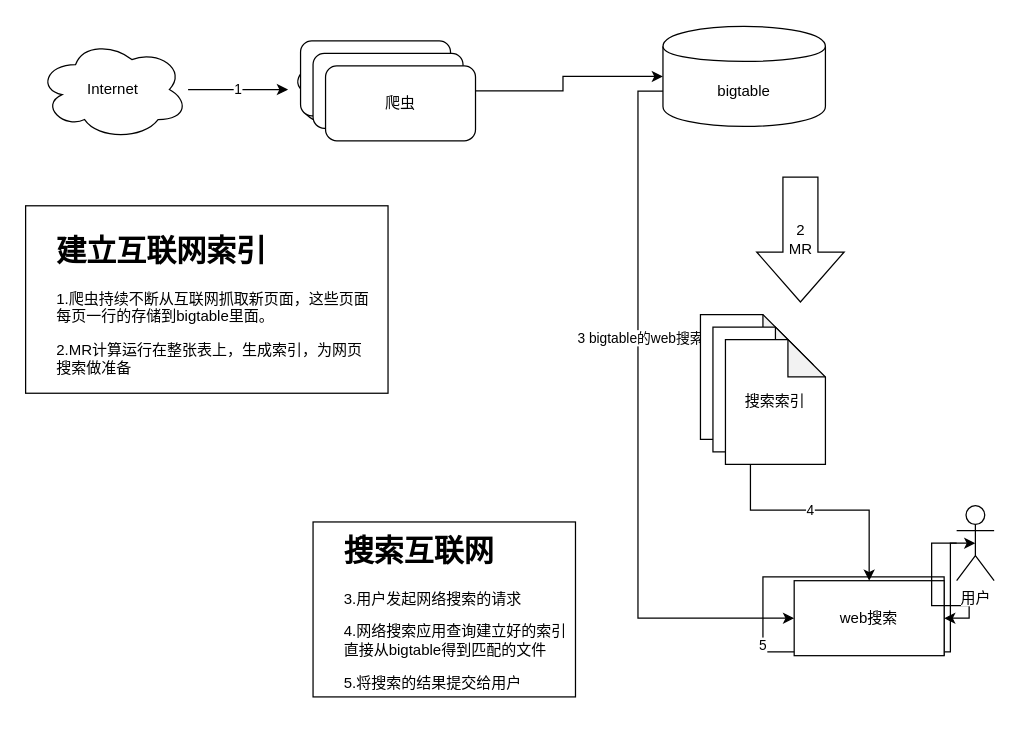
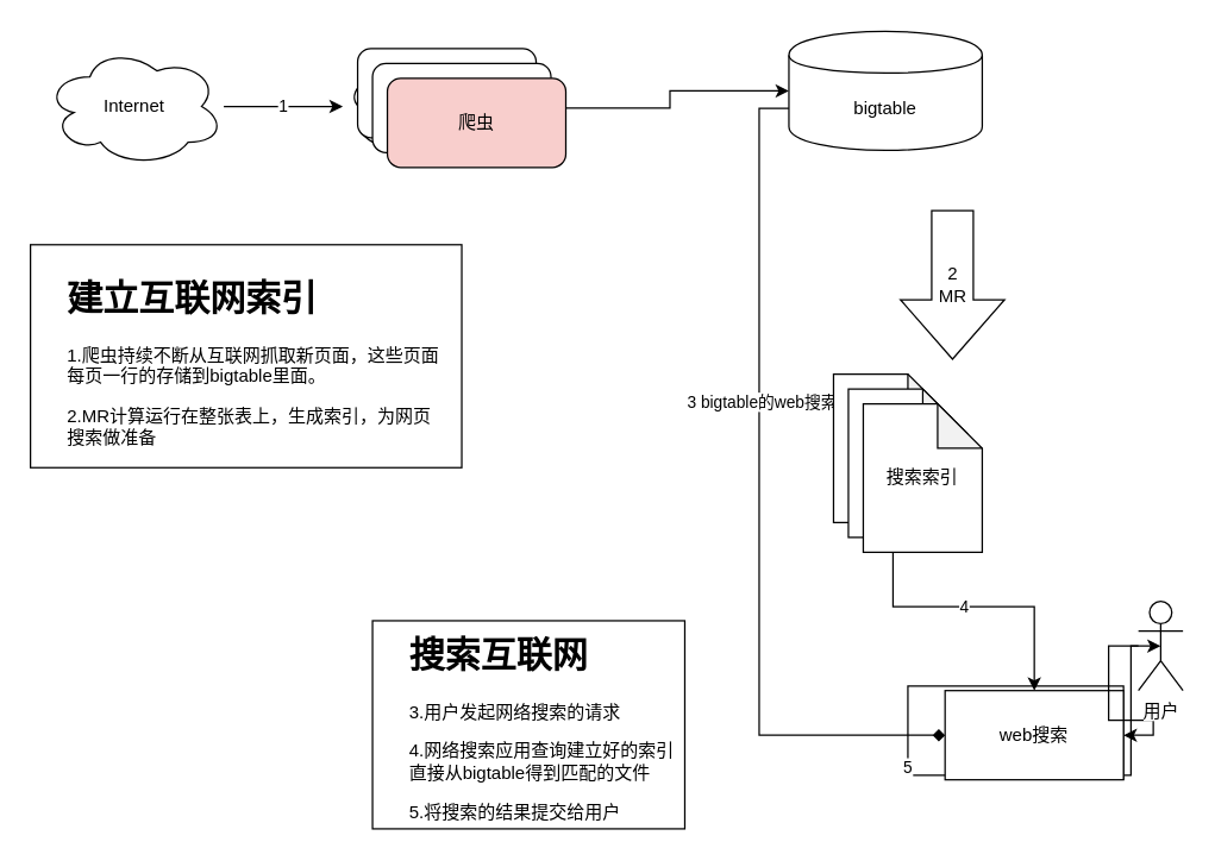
  <mxCell id="0" />
  <mxCell id="1" parent="0" />
  <mxCell id="2" value="" style="rounded=0;whiteSpace=wrap;html=1;" vertex="1" parent="1"><mxGeometry x="250" y="417" width="210" height="140" as="geometry" /></mxCell>
  <mxCell id="3" value="" style="rounded=0;whiteSpace=wrap;html=1;" vertex="1" parent="1"><mxGeometry x="20" y="164" width="290" height="150" as="geometry" /></mxCell>
  <mxCell id="4" value="1" style="edgeStyle=orthogonalEdgeStyle;rounded=0;orthogonalLoop=1;jettySize=auto;html=1;" edge="1" parent="1" source="5" target="6"><mxGeometry relative="1" as="geometry" /></mxCell>
  <mxCell id="5" value="&lt;font style=&quot;vertical-align: inherit&quot;&gt;&lt;font style=&quot;vertical-align: inherit&quot;&gt;Internet&lt;br&gt;&lt;/font&gt;&lt;/font&gt;" style="ellipse;shape=cloud;whiteSpace=wrap;html=1;" vertex="1" parent="1"><mxGeometry x="30" y="31" width="120" height="80" as="geometry" /></mxCell>
  <mxCell id="6" value="&lt;font style=&quot;vertical-align: inherit&quot;&gt;&lt;font style=&quot;vertical-align: inherit&quot;&gt;Internet&lt;br&gt;&lt;/font&gt;&lt;/font&gt;" style="ellipse;shape=cloud;whiteSpace=wrap;html=1;" vertex="1" parent="1"><mxGeometry x="230" y="31" width="120" height="80" as="geometry" /></mxCell>
  <mxCell id="7" value="" style="rounded=1;whiteSpace=wrap;html=1;" vertex="1" parent="1"><mxGeometry x="240" y="32" width="120" height="60" as="geometry" /></mxCell>
  <mxCell id="8" value="" style="edgeStyle=orthogonalEdgeStyle;rounded=0;orthogonalLoop=1;jettySize=auto;html=1;entryX=0;entryY=0.5;entryDx=0;entryDy=0;" edge="1" parent="1" source="9" target="13"><mxGeometry relative="1" as="geometry"><mxPoint x="450" y="71" as="targetPoint" /></mxGeometry></mxCell>
  <mxCell id="9" value="" style="rounded=1;whiteSpace=wrap;html=1;" vertex="1" parent="1"><mxGeometry x="250" y="42" width="120" height="60" as="geometry" /></mxCell>
- <mxCell id="10" value="爬虫" style="rounded=1;whiteSpace=wrap;html=1;" vertex="1" parent="1"><mxGeometry x="260" y="52" width="120" height="60" as="geometry" /></mxCell>
- <mxCell id="11" style="edgeStyle=orthogonalEdgeStyle;rounded=0;orthogonalLoop=1;jettySize=auto;html=1;entryX=0;entryY=0.5;entryDx=0;entryDy=0;exitX=0;exitY=0.646;exitDx=0;exitDy=0;exitPerimeter=0;" edge="1" parent="1" source="13" target="15"><mxGeometry relative="1" as="geometry" /></mxCell>
+ <mxCell id="10" value="爬虫" style="rounded=1;whiteSpace=wrap;html=1;fillColor=#f8cecc;" vertex="1" parent="1"><mxGeometry x="260" y="52" width="120" height="60" as="geometry" /></mxCell>
+ <mxCell id="11" style="edgeStyle=orthogonalEdgeStyle;rounded=0;orthogonalLoop=1;jettySize=auto;html=1;entryX=0;entryY=0.5;entryDx=0;entryDy=0;exitX=0;exitY=0.646;exitDx=0;exitDy=0;exitPerimeter=0;endArrow=diamond;" edge="1" parent="1" source="13" target="15"><mxGeometry relative="1" as="geometry" /></mxCell>
  <mxCell id="12" value="3 bigtable的web搜索" style="edgeLabel;html=1;align=center;verticalAlign=middle;resizable=0;points=[];" vertex="1" connectable="0" parent="11"><mxGeometry x="-0.234" y="1" relative="1" as="geometry"><mxPoint as="offset" /></mxGeometry></mxCell>
  <mxCell id="13" value="bigtable" style="shape=cylinder;whiteSpace=wrap;html=1;boundedLbl=1;backgroundOutline=1;" vertex="1" parent="1"><mxGeometry x="530" y="20.5" width="130" height="80" as="geometry" /></mxCell>
  <mxCell id="14" value="5" style="edgeStyle=orthogonalEdgeStyle;rounded=0;orthogonalLoop=1;jettySize=auto;html=1;exitX=1;exitY=1;exitDx=0;exitDy=0;entryX=0.5;entryY=0.5;entryDx=0;entryDy=0;entryPerimeter=0;" edge="1" parent="1" source="15" target="17"><mxGeometry relative="1" as="geometry"><mxPoint x="740" y="531" as="targetPoint" /><Array as="points"><mxPoint x="660" y="461" /><mxPoint x="610" y="461" /><mxPoint x="610" y="521" /><mxPoint x="760" y="521" /><mxPoint x="760" y="464" /></Array></mxGeometry></mxCell>
  <mxCell id="15" value="web搜索" style="rounded=0;whiteSpace=wrap;html=1;" vertex="1" parent="1"><mxGeometry x="635" y="464" width="120" height="60" as="geometry" /></mxCell>
  <mxCell id="16" value="" style="edgeStyle=orthogonalEdgeStyle;rounded=0;orthogonalLoop=1;jettySize=auto;html=1;" edge="1" parent="1" source="17" target="15"><mxGeometry relative="1" as="geometry"><mxPoint x="690" y="341" as="targetPoint" /></mxGeometry></mxCell>
  <mxCell id="17" value="用户" style="shape=umlActor;verticalLabelPosition=bottom;labelBackgroundColor=#ffffff;verticalAlign=top;html=1;outlineConnect=0;" vertex="1" parent="1"><mxGeometry x="765" y="404" width="30" height="60" as="geometry" /></mxCell>
  <mxCell id="18" value="4" style="edgeStyle=orthogonalEdgeStyle;rounded=0;orthogonalLoop=1;jettySize=auto;html=1;entryX=0.5;entryY=0;entryDx=0;entryDy=0;" edge="1" parent="1" source="19" target="15"><mxGeometry relative="1" as="geometry" /></mxCell>
  <mxCell id="19" value="搜索索引" style="shape=note;whiteSpace=wrap;html=1;backgroundOutline=1;darkOpacity=0.05;" vertex="1" parent="1"><mxGeometry x="560" y="251" width="80" height="100" as="geometry" /></mxCell>
  <mxCell id="20" value="2&lt;br&gt;MR" style="html=1;shadow=0;dashed=0;align=center;verticalAlign=middle;shape=mxgraph.arrows2.arrow;dy=0.6;dx=40;direction=south;notch=0;" vertex="1" parent="1"><mxGeometry x="605" y="141" width="70" height="100" as="geometry" /></mxCell>
  <mxCell id="21" value="搜索索引" style="shape=note;whiteSpace=wrap;html=1;backgroundOutline=1;darkOpacity=0.05;" vertex="1" parent="1"><mxGeometry x="570" y="261" width="80" height="100" as="geometry" /></mxCell>
  <mxCell id="22" value="搜索索引" style="shape=note;whiteSpace=wrap;html=1;backgroundOutline=1;darkOpacity=0.05;" vertex="1" parent="1"><mxGeometry x="580" y="271" width="80" height="100" as="geometry" /></mxCell>
  <mxCell id="23" value="&lt;h1&gt;建立互联网索引&lt;/h1&gt;&lt;p&gt;1.爬虫持续不断从互联网抓取新页面，这些页面每页一行的存储到bigtable里面。&lt;/p&gt;&lt;p&gt;2.MR计算运行在整张表上，生成索引，为网页搜索做准备&lt;/p&gt;" style="text;html=1;strokeColor=none;fillColor=none;spacing=5;spacingTop=-20;whiteSpace=wrap;overflow=hidden;rounded=0;" vertex="1" parent="1"><mxGeometry x="40" y="181" width="260" height="130" as="geometry" /></mxCell>
  <mxCell id="24" value="&lt;h1&gt;搜索互联网&lt;/h1&gt;&lt;p&gt;3.用户发起网络搜索的请求&lt;/p&gt;&lt;p&gt;4.网络搜索应用查询建立好的索引直接从bigtable得到匹配的文件&lt;/p&gt;&lt;p&gt;5.将搜索的结果提交给用户&lt;/p&gt;" style="text;html=1;strokeColor=none;fillColor=none;spacing=5;spacingTop=-20;whiteSpace=wrap;overflow=hidden;rounded=0;" vertex="1" parent="1"><mxGeometry x="270" y="421" width="190" height="140" as="geometry" /></mxCell>
